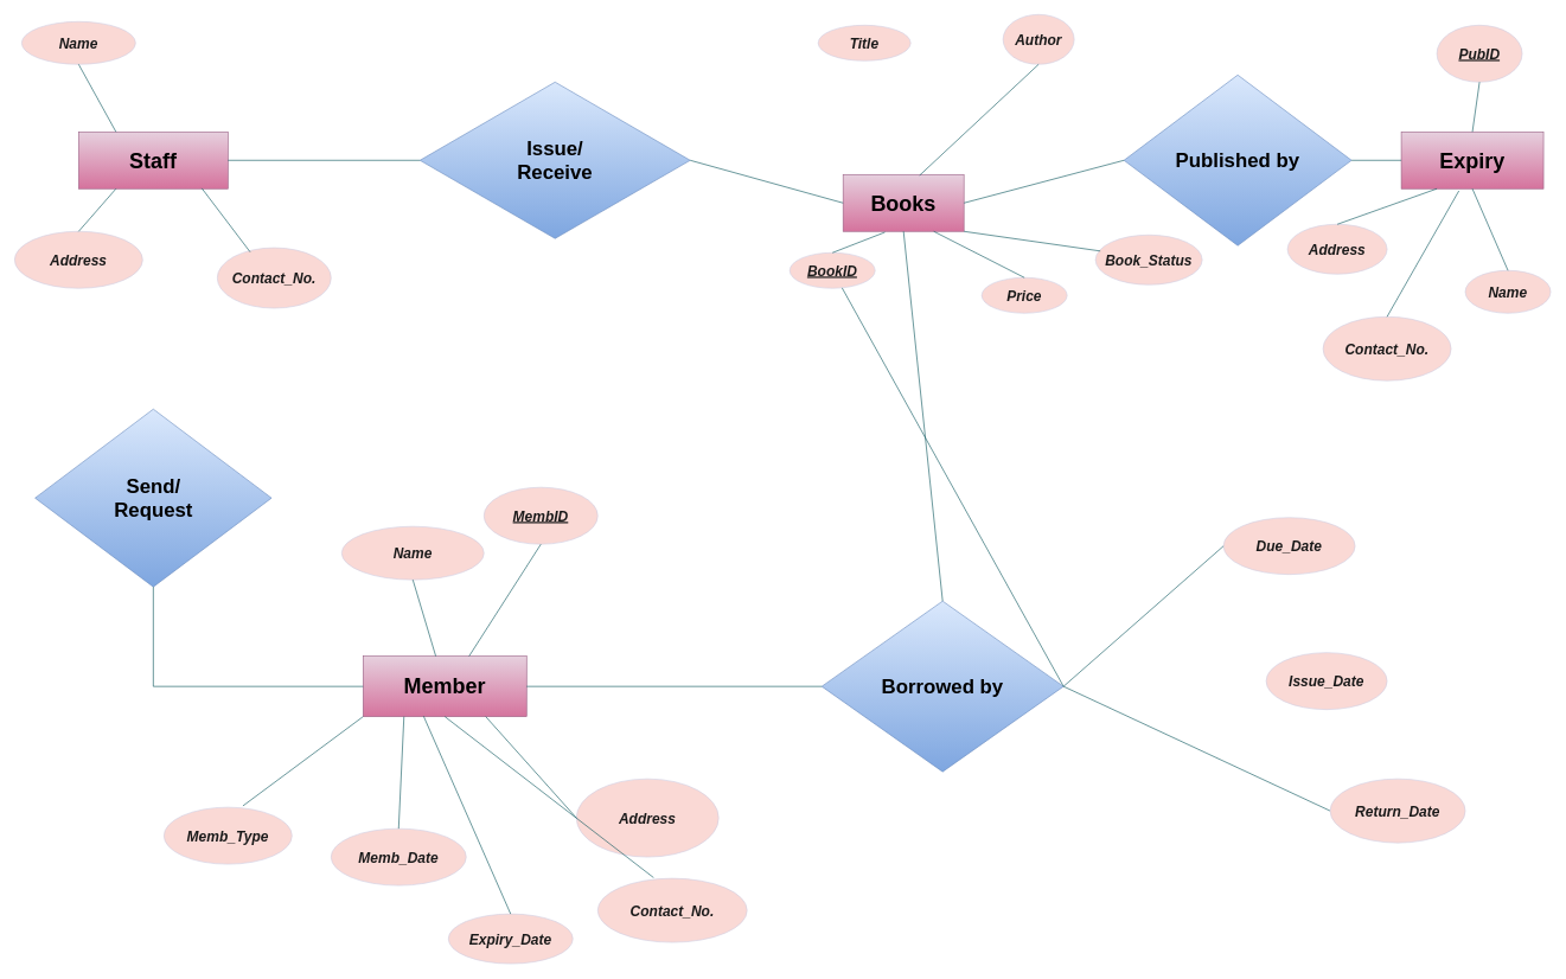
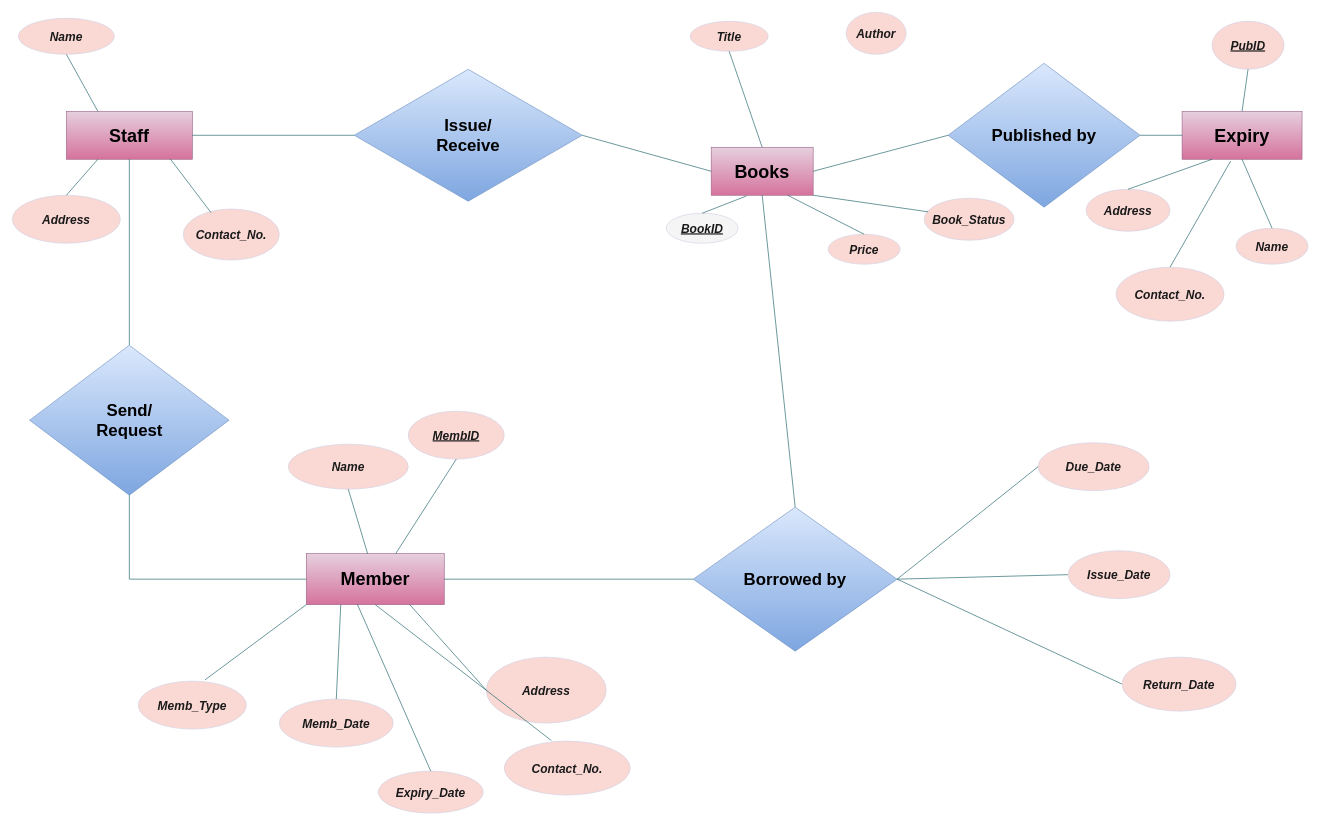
  <mxCell id="0" />
  <mxCell id="1" parent="0" />
  <mxCell id="2" value="Title" style="ellipse;whiteSpace=wrap;html=1;strokeColor=#D0CEE2;fontColor=#1A1A1A;fillColor=#FAD9D5;fontSize=20;fontStyle=3" parent="1" vertex="1"><mxGeometry x="1150" y="35" width="130" height="50" as="geometry" /></mxCell>
  <mxCell id="3" value="Books" style="rounded=0;whiteSpace=wrap;html=1;strokeColor=#996185;fillColor=#e6d0de;gradientColor=#d5739d;fontSize=30;fontStyle=1" parent="1" vertex="1"><mxGeometry x="1185" y="245" width="170" height="80" as="geometry" /></mxCell>
+ <mxCell id="4" value="" style="endArrow=none;html=1;rounded=0;strokeColor=#09555B;fontColor=#1A1A1A;entryX=0.5;entryY=1;entryDx=0;entryDy=0;exitX=0.5;exitY=0;exitDx=0;exitDy=0;" parent="1" source="3" target="2" edge="1"><mxGeometry width="50" height="50" relative="1" as="geometry"><mxPoint x="1340" y="185" as="sourcePoint" /><mxPoint x="1230" y="75" as="targetPoint" /></mxGeometry></mxCell>
  <mxCell id="5" value="Price" style="ellipse;whiteSpace=wrap;html=1;strokeColor=#D0CEE2;fontColor=#1A1A1A;fillColor=#FAD9D5;fontSize=20;fontStyle=3" parent="1" vertex="1"><mxGeometry x="1380" y="390" width="120" height="50" as="geometry" /></mxCell>
  <mxCell id="6" value="Book_Status" style="ellipse;whiteSpace=wrap;html=1;strokeColor=#D0CEE2;fontColor=#1A1A1A;fillColor=#FAD9D5;fontStyle=3;fontSize=20;" parent="1" vertex="1"><mxGeometry x="1540" y="330" width="150" height="70" as="geometry" /></mxCell>
- <mxCell id="7" value="BookID" style="ellipse;whiteSpace=wrap;html=1;strokeColor=#D0CEE2;fontColor=#1A1A1A;fillColor=#FAD9D5;fontStyle=7;fontSize=20;" parent="1" vertex="1"><mxGeometry y="355" width="120" height="50" as="geometry" x="1110" /></mxCell>
+ <mxCell id="7" value="BookID" style="ellipse;whiteSpace=wrap;html=1;strokeColor=#D0CEE2;fontColor=#1A1A1A;fillColor=#f5f5f5;fontStyle=7;fontSize=20;" parent="1" vertex="1"><mxGeometry y="355" width="120" height="50" as="geometry" x="1110" /></mxCell>
  <mxCell id="8" value="" style="endArrow=none;html=1;rounded=0;strokeColor=#09555B;fontColor=#1A1A1A;entryX=0.346;entryY=1.015;entryDx=0;entryDy=0;entryPerimeter=0;exitX=0.5;exitY=0;exitDx=0;exitDy=0;" parent="1" source="7" target="3" edge="1"><mxGeometry width="50" height="50" relative="1" as="geometry"><mxPoint x="1200" y="165" as="sourcePoint" /><mxPoint x="1290" y="190" as="targetPoint" /></mxGeometry></mxCell>
  <mxCell id="9" value="" style="endArrow=none;html=1;rounded=0;strokeColor=#09555B;fontColor=#1A1A1A;entryX=0.045;entryY=0.323;entryDx=0;entryDy=0;exitX=1;exitY=1;exitDx=0;exitDy=0;entryPerimeter=0;" parent="1" source="3" target="6" edge="1"><mxGeometry width="50" height="50" relative="1" as="geometry"><mxPoint x="1410" y="195" as="sourcePoint" /><mxPoint x="1460" y="145" as="targetPoint" /></mxGeometry></mxCell>
  <mxCell id="10" value="Author" style="ellipse;whiteSpace=wrap;html=1;strokeColor=#D0CEE2;fontColor=#1A1A1A;fillColor=#FAD9D5;fontSize=20;fontStyle=3" parent="1" vertex="1"><mxGeometry x="1410" y="20" width="100" height="70" as="geometry" /></mxCell>
- <mxCell id="11" value="" style="endArrow=none;html=1;rounded=0;strokeColor=#09555B;fontColor=#1A1A1A;entryX=0.5;entryY=1;entryDx=0;entryDy=0;exitX=0.633;exitY=0.015;exitDx=0;exitDy=0;exitPerimeter=0;" parent="1" source="3" target="10" edge="1"><mxGeometry width="50" height="50" relative="1" as="geometry"><mxPoint x="1360" y="185" as="sourcePoint" /><mxPoint x="1390" y="135" as="targetPoint" /></mxGeometry></mxCell>
  <mxCell id="12" value="Published by" style="rhombus;whiteSpace=wrap;html=1;strokeColor=#6c8ebf;fillColor=#dae8fc;fontStyle=1;fontSize=28;gradientColor=#7ea6e0;" parent="1" vertex="1"><mxGeometry x="1580" y="105" width="320" height="240" as="geometry" /></mxCell>
  <mxCell id="13" value="Expiry" style="rounded=0;whiteSpace=wrap;html=1;strokeColor=#996185;fillColor=#e6d0de;gradientColor=#d5739d;fontSize=30;fontStyle=1" parent="1" vertex="1"><mxGeometry x="1970" y="185" width="200" height="80" as="geometry" /></mxCell>
  <mxCell id="14" value="" style="endArrow=none;html=1;rounded=0;strokeColor=#09555B;fontColor=#1A1A1A;entryX=0;entryY=0.5;entryDx=0;entryDy=0;exitX=1;exitY=0.5;exitDx=0;exitDy=0;" parent="1" source="3" target="12" edge="1"><mxGeometry width="50" height="50" relative="1" as="geometry"><mxPoint x="1410" y="230" as="sourcePoint" /><mxPoint x="1460" y="175" as="targetPoint" /></mxGeometry></mxCell>
  <mxCell id="15" value="" style="endArrow=none;html=1;rounded=0;strokeColor=#09555B;fontColor=#1A1A1A;entryX=0;entryY=0.5;entryDx=0;entryDy=0;exitX=1;exitY=0.5;exitDx=0;exitDy=0;" parent="1" source="12" target="13" edge="1"><mxGeometry width="50" height="50" relative="1" as="geometry"><mxPoint x="1820" y="230" as="sourcePoint" /><mxPoint x="1870" y="185" as="targetPoint" /></mxGeometry></mxCell>
  <mxCell id="16" value="PubID" style="ellipse;whiteSpace=wrap;html=1;strokeColor=#D0CEE2;fontColor=#1A1A1A;fillColor=#FAD9D5;fontSize=20;fontStyle=7" parent="1" vertex="1"><mxGeometry x="2020" y="35" width="120" height="80" as="geometry" /></mxCell>
  <mxCell id="17" value="Address" style="ellipse;whiteSpace=wrap;html=1;strokeColor=#D0CEE2;fontColor=#1A1A1A;fillColor=#FAD9D5;fontSize=20;fontStyle=3" parent="1" vertex="1"><mxGeometry x="1810" y="315" width="140" height="70" as="geometry" /></mxCell>
  <mxCell id="18" value="Name" style="ellipse;whiteSpace=wrap;html=1;strokeColor=#D0CEE2;fontColor=#1A1A1A;fillColor=#FAD9D5;fontSize=20;fontStyle=3" parent="1" vertex="1"><mxGeometry x="2060" y="380" width="120" height="60" as="geometry" /></mxCell>
  <mxCell id="19" value="" style="endArrow=none;html=1;rounded=0;strokeColor=#09555B;fontColor=#1A1A1A;exitX=0.5;exitY=1;exitDx=0;exitDy=0;entryX=0.5;entryY=0;entryDx=0;entryDy=0;" parent="1" source="13" target="18" edge="1"><mxGeometry width="50" height="50" relative="1" as="geometry"><mxPoint x="2060" y="165" as="sourcePoint" /><mxPoint x="2110" y="115" as="targetPoint" /></mxGeometry></mxCell>
  <mxCell id="20" value="" style="endArrow=none;html=1;rounded=0;strokeColor=#09555B;fontColor=#1A1A1A;entryX=0.5;entryY=0;entryDx=0;entryDy=0;exitX=0.25;exitY=1;exitDx=0;exitDy=0;" parent="1" source="13" target="17" edge="1"><mxGeometry width="50" height="50" relative="1" as="geometry"><mxPoint x="2050" y="185" as="sourcePoint" /><mxPoint x="2100" y="135" as="targetPoint" /></mxGeometry></mxCell>
  <mxCell id="21" value="" style="endArrow=none;html=1;rounded=0;strokeColor=#09555B;fontColor=#1A1A1A;entryX=0.5;entryY=1;entryDx=0;entryDy=0;exitX=0.5;exitY=0;exitDx=0;exitDy=0;" parent="1" source="13" target="16" edge="1"><mxGeometry width="50" height="50" relative="1" as="geometry"><mxPoint x="1980" y="185" as="sourcePoint" /><mxPoint x="2030" y="135" as="targetPoint" /></mxGeometry></mxCell>
  <mxCell id="22" value="" style="endArrow=none;html=1;rounded=0;strokeColor=#09555B;fontColor=#1A1A1A;exitX=0.5;exitY=0;exitDx=0;exitDy=0;entryX=0.5;entryY=1;entryDx=0;entryDy=0;" parent="1" source="23" target="3" edge="1"><mxGeometry width="50" height="50" relative="1" as="geometry"><mxPoint x="1330" y="465" as="sourcePoint" /><mxPoint x="1330" y="265" as="targetPoint" /></mxGeometry></mxCell>
  <mxCell id="23" value="Borrowed by" style="rhombus;whiteSpace=wrap;html=1;strokeColor=#6c8ebf;fillColor=#dae8fc;gradientColor=#7ea6e0;fontSize=28;fontStyle=1" parent="1" vertex="1"><mxGeometry x="1155" y="845" width="340" height="240" as="geometry" /></mxCell>
- <mxCell id="24" value="Due_Date" style="ellipse;whiteSpace=wrap;html=1;strokeColor=#D0CEE2;fontColor=#1A1A1A;fillColor=#FAD9D5;fontStyle=3;fontSize=20;" parent="1" vertex="1"><mxGeometry x="1720" y="727.5" width="185" height="80" as="geometry" /></mxCell>
+ <mxCell id="24" value="Due_Date" style="ellipse;whiteSpace=wrap;html=1;strokeColor=#D0CEE2;fontColor=#1A1A1A;fillColor=#FAD9D5;fontStyle=3;fontSize=20;" parent="1" vertex="1"><mxGeometry x="1730" y="737.5" width="185" height="80" as="geometry" /></mxCell>
  <mxCell id="25" value="" style="endArrow=none;html=1;rounded=0;strokeColor=#09555B;fontColor=#1A1A1A;entryX=1;entryY=0.5;entryDx=0;entryDy=0;exitX=0;exitY=0.5;exitDx=0;exitDy=0;" parent="1" source="26" target="23" edge="1"><mxGeometry width="50" height="50" relative="1" as="geometry"><mxPoint x="1880" y="1135" as="sourcePoint" /><mxPoint x="1340" y="1015" as="targetPoint" /></mxGeometry></mxCell>
  <mxCell id="26" value="Return_Date" style="ellipse;whiteSpace=wrap;html=1;strokeColor=#D0CEE2;fontColor=#1A1A1A;fillColor=#FAD9D5;fontSize=20;fontStyle=3" parent="1" vertex="1"><mxGeometry x="1870" y="1095" width="190" height="90" as="geometry" /></mxCell>
  <mxCell id="27" value="" style="endArrow=none;html=1;rounded=0;strokeColor=#09555B;fontColor=#1A1A1A;entryX=1;entryY=0.5;entryDx=0;entryDy=0;exitX=0;exitY=0.5;exitDx=0;exitDy=0;" parent="1" source="24" target="23" edge="1"><mxGeometry width="50" height="50" relative="1" as="geometry"><mxPoint x="1770" y="845" as="sourcePoint" /><mxPoint x="1330" y="565" as="targetPoint" /></mxGeometry></mxCell>
- <mxCell id="28" value="" style="endArrow=none;html=1;rounded=0;strokeColor=#09555B;fontColor=#1A1A1A;exitX=1;exitY=0.5;exitDx=0;exitDy=0;" parent="1" source="23" target="7" edge="1"><mxGeometry width="50" height="50" relative="1" as="geometry"><mxPoint x="1330" y="685" as="sourcePoint" /><mxPoint x="1810" y="965" as="targetPoint" /></mxGeometry></mxCell>
+ <mxCell id="28" value="" style="endArrow=none;html=1;rounded=0;strokeColor=#09555B;fontColor=#1A1A1A;exitX=1;exitY=0.5;exitDx=0;exitDy=0;entryX=0;entryY=0.5;entryDx=0;entryDy=0;" parent="1" source="23" target="29" edge="1"><mxGeometry width="50" height="50" relative="1" as="geometry"><mxPoint x="1330" y="685" as="sourcePoint" /><mxPoint x="1810" y="965" as="targetPoint" /></mxGeometry></mxCell>
  <mxCell id="29" value="Issue_Date" style="ellipse;whiteSpace=wrap;html=1;strokeColor=#D0CEE2;fontColor=#1A1A1A;fillColor=#FAD9D5;fontStyle=3;fontSize=20;" parent="1" vertex="1"><mxGeometry x="1780" y="917.5" width="170" height="80" as="geometry" /></mxCell>
  <mxCell id="30" value="Member" style="rounded=0;whiteSpace=wrap;html=1;strokeColor=#996185;fillColor=#e6d0de;gradientColor=#d5739d;fontStyle=1;fontSize=30;" parent="1" vertex="1"><mxGeometry x="510" y="922.5" width="230" height="85" as="geometry" /></mxCell>
  <mxCell id="31" value="Expiry_Date" style="ellipse;whiteSpace=wrap;html=1;strokeColor=#D0CEE2;fontColor=#1A1A1A;fillColor=#FAD9D5;fontStyle=3;fontSize=20;" parent="1" vertex="1"><mxGeometry x="630" y="1285" width="175" height="70" as="geometry" /></mxCell>
  <mxCell id="32" value="Name" style="ellipse;whiteSpace=wrap;html=1;strokeColor=#D0CEE2;fontColor=#1A1A1A;fillColor=#FAD9D5;fontStyle=3;fontSize=20;" parent="1" vertex="1"><mxGeometry x="480" y="740" width="200" height="75" as="geometry" /></mxCell>
  <mxCell id="33" value="Memb_Type" style="ellipse;whiteSpace=wrap;html=1;strokeColor=#D0CEE2;fontColor=#1A1A1A;fillColor=#FAD9D5;fontStyle=3;fontSize=20;" parent="1" vertex="1"><mxGeometry x="230" y="1135" width="180" height="80" as="geometry" /></mxCell>
  <mxCell id="34" value="Memb_Date" style="ellipse;whiteSpace=wrap;html=1;strokeColor=#D0CEE2;fontColor=#1A1A1A;fillColor=#FAD9D5;fontStyle=3;fontSize=20;" parent="1" vertex="1"><mxGeometry x="465" y="1165" width="190" height="80" as="geometry" /></mxCell>
  <mxCell id="35" value="Address" style="ellipse;whiteSpace=wrap;html=1;strokeColor=#D0CEE2;fontColor=#1A1A1A;fillColor=#FAD9D5;fontStyle=3;fontSize=20;" parent="1" vertex="1"><mxGeometry x="810" y="1095" width="200" height="110" as="geometry" /></mxCell>
  <mxCell id="36" value="&lt;u&gt;MembID&lt;/u&gt;" style="ellipse;whiteSpace=wrap;html=1;strokeColor=#D0CEE2;fontColor=#1A1A1A;fillColor=#FAD9D5;fontStyle=3;fontSize=20;" parent="1" vertex="1"><mxGeometry x="680" y="685" width="160" height="80" as="geometry" /></mxCell>
  <mxCell id="37" value="" style="endArrow=none;html=1;rounded=0;strokeColor=#09555B;fontColor=#1A1A1A;entryX=0.5;entryY=0;entryDx=0;entryDy=0;exitX=0.25;exitY=1;exitDx=0;exitDy=0;" parent="1" source="30" target="34" edge="1"><mxGeometry width="50" height="50" relative="1" as="geometry"><mxPoint x="580" y="995" as="sourcePoint" /><mxPoint x="640" y="545" as="targetPoint" /><Array as="points" /></mxGeometry></mxCell>
  <mxCell id="38" value="" style="endArrow=none;html=1;rounded=0;strokeColor=#09555B;fontColor=#1A1A1A;entryX=0.5;entryY=1;entryDx=0;entryDy=0;" parent="1" source="30" target="32" edge="1"><mxGeometry width="50" height="50" relative="1" as="geometry"><mxPoint x="790" y="425" as="sourcePoint" /><mxPoint x="1360" y="615" as="targetPoint" /></mxGeometry></mxCell>
  <mxCell id="39" value="" style="endArrow=none;html=1;rounded=0;strokeColor=#09555B;fontColor=#1A1A1A;exitX=0.75;exitY=1;exitDx=0;exitDy=0;entryX=0;entryY=0.5;entryDx=0;entryDy=0;" parent="1" source="30" target="35" edge="1"><mxGeometry width="50" height="50" relative="1" as="geometry"><mxPoint x="910" y="545" as="sourcePoint" /><mxPoint x="970" y="635" as="targetPoint" /></mxGeometry></mxCell>
  <mxCell id="40" value="" style="endArrow=none;html=1;rounded=0;strokeColor=#09555B;fontColor=#1A1A1A;exitX=0.5;exitY=0;exitDx=0;exitDy=0;entryX=0.37;entryY=0.992;entryDx=0;entryDy=0;entryPerimeter=0;" parent="1" source="31" target="30" edge="1"><mxGeometry width="50" height="50" relative="1" as="geometry"><mxPoint x="1310" y="665" as="sourcePoint" /><mxPoint x="630" y="985" as="targetPoint" /></mxGeometry></mxCell>
  <mxCell id="41" value="" style="endArrow=none;html=1;rounded=0;strokeColor=#09555B;fontColor=#1A1A1A;exitX=0.5;exitY=1;exitDx=0;exitDy=0;entryX=0.648;entryY=0;entryDx=0;entryDy=0;entryPerimeter=0;" parent="1" source="36" target="30" edge="1"><mxGeometry width="50" height="50" relative="1" as="geometry"><mxPoint x="1310" y="665" as="sourcePoint" /><mxPoint x="710" y="925" as="targetPoint" /></mxGeometry></mxCell>
  <mxCell id="42" value="Issue/&lt;br style=&quot;font-size: 28px;&quot;&gt;Receive" style="rhombus;whiteSpace=wrap;html=1;strokeColor=#6c8ebf;fillColor=#dae8fc;gradientColor=#7ea6e0;fontStyle=1;fontSize=28;" parent="1" vertex="1"><mxGeometry x="590" y="115" width="380" height="220" as="geometry" /></mxCell>
  <mxCell id="43" value="Staff" style="rounded=0;whiteSpace=wrap;html=1;strokeColor=#996185;fillColor=#e6d0de;gradientColor=#d5739d;fontSize=30;fontStyle=1" parent="1" vertex="1"><mxGeometry x="110" y="185" width="210" height="80" as="geometry" /></mxCell>
  <mxCell id="44" value="" style="endArrow=none;html=1;rounded=0;strokeColor=#09555B;fontColor=#1A1A1A;entryX=1;entryY=0.5;entryDx=0;entryDy=0;exitX=0;exitY=0.5;exitDx=0;exitDy=0;" parent="1" source="3" target="42" edge="1"><mxGeometry width="50" height="50" relative="1" as="geometry"><mxPoint x="1490" y="435" as="sourcePoint" /><mxPoint x="1540" y="385" as="targetPoint" /></mxGeometry></mxCell>
  <mxCell id="45" value="" style="endArrow=none;html=1;rounded=0;strokeColor=#09555B;fontColor=#1A1A1A;entryX=0;entryY=0.5;entryDx=0;entryDy=0;exitX=1;exitY=0.5;exitDx=0;exitDy=0;" parent="1" source="43" target="42" edge="1"><mxGeometry width="50" height="50" relative="1" as="geometry"><mxPoint x="1260" y="295" as="sourcePoint" /><mxPoint x="1310" y="245" as="targetPoint" /></mxGeometry></mxCell>
  <mxCell id="46" value="Name" style="ellipse;whiteSpace=wrap;html=1;strokeColor=#D0CEE2;fontColor=#1A1A1A;fillColor=#FAD9D5;fontSize=20;fontStyle=3" parent="1" vertex="1"><mxGeometry x="30" y="30" width="160" height="60" as="geometry" /></mxCell>
  <mxCell id="47" value="Address" style="ellipse;whiteSpace=wrap;html=1;strokeColor=#D0CEE2;fontColor=#1A1A1A;fillColor=#FAD9D5;fontStyle=3;fontSize=20;" parent="1" vertex="1"><mxGeometry x="20" y="325" width="180" height="80" as="geometry" /></mxCell>
  <mxCell id="48" value="Contact_No." style="ellipse;whiteSpace=wrap;html=1;strokeColor=#D0CEE2;fontColor=#1A1A1A;fillColor=#FAD9D5;fontStyle=3;fontSize=20;" parent="1" vertex="1"><mxGeometry x="305" y="348" width="160" height="85" as="geometry" /></mxCell>
  <mxCell id="49" value="" style="endArrow=none;html=1;rounded=0;strokeColor=#09555B;fontColor=#1A1A1A;exitX=0.25;exitY=0;exitDx=0;exitDy=0;entryX=0.5;entryY=1;entryDx=0;entryDy=0;" parent="1" source="43" target="46" edge="1"><mxGeometry width="50" height="50" relative="1" as="geometry"><mxPoint x="1060" y="295" as="sourcePoint" /><mxPoint x="110" y="85" as="targetPoint" /></mxGeometry></mxCell>
  <mxCell id="50" value="" style="endArrow=none;html=1;rounded=0;strokeColor=#09555B;fontColor=#1A1A1A;entryX=0.25;entryY=1;entryDx=0;entryDy=0;exitX=0.5;exitY=0;exitDx=0;exitDy=0;" parent="1" source="47" target="43" edge="1"><mxGeometry width="50" height="50" relative="1" as="geometry"><mxPoint x="1060" y="295" as="sourcePoint" /><mxPoint y="245" as="targetPoint" x="1110" /></mxGeometry></mxCell>
  <mxCell id="51" value="" style="endArrow=none;html=1;rounded=0;strokeColor=#09555B;fontColor=#1A1A1A;entryX=0.825;entryY=0.992;entryDx=0;entryDy=0;exitX=0.289;exitY=0.071;exitDx=0;exitDy=0;entryPerimeter=0;exitPerimeter=0;" parent="1" source="48" target="43" edge="1"><mxGeometry width="50" height="50" relative="1" as="geometry"><mxPoint x="1060" y="295" as="sourcePoint" /><mxPoint y="245" as="targetPoint" x="1110" /></mxGeometry></mxCell>
  <mxCell id="52" value="Contact_No." style="ellipse;whiteSpace=wrap;html=1;strokeColor=#D0CEE2;fontColor=#1A1A1A;fillColor=#FAD9D5;fontStyle=3;fontSize=20;" parent="1" vertex="1"><mxGeometry x="840" y="1235" width="210" height="90" as="geometry" /></mxCell>
  <mxCell id="53" value="" style="endArrow=none;html=1;rounded=0;strokeColor=#09555B;fontColor=#1A1A1A;exitX=0.374;exitY=-0.012;exitDx=0;exitDy=0;exitPerimeter=0;entryX=0.5;entryY=1;entryDx=0;entryDy=0;" parent="1" source="52" target="30" edge="1"><mxGeometry width="50" height="50" relative="1" as="geometry"><mxPoint x="1300" y="805" as="sourcePoint" /><mxPoint x="680" y="995" as="targetPoint" /></mxGeometry></mxCell>
  <mxCell id="54" value="" style="endArrow=none;html=1;rounded=0;strokeColor=#09555B;fontColor=#1A1A1A;entryX=0.617;entryY=-0.025;entryDx=0;entryDy=0;entryPerimeter=0;exitX=0;exitY=1;exitDx=0;exitDy=0;" parent="1" source="30" target="33" edge="1"><mxGeometry width="50" height="50" relative="1" as="geometry"><mxPoint x="550" y="995" as="sourcePoint" /><mxPoint x="1050" y="765" as="targetPoint" /></mxGeometry></mxCell>
  <mxCell id="55" value="" style="endArrow=none;html=1;rounded=0;strokeColor=#09555B;fontColor=#1A1A1A;entryX=0;entryY=0.5;entryDx=0;entryDy=0;exitX=1;exitY=0.5;exitDx=0;exitDy=0;" parent="1" source="30" target="23" edge="1"><mxGeometry width="50" height="50" relative="1" as="geometry"><mxPoint x="760" y="965" as="sourcePoint" /><mxPoint x="1050" y="705" as="targetPoint" /></mxGeometry></mxCell>
  <mxCell id="56" style="edgeStyle=orthogonalEdgeStyle;rounded=0;orthogonalLoop=1;jettySize=auto;html=1;exitX=0.5;exitY=1;exitDx=0;exitDy=0;strokeColor=#09555B;fontColor=#1A1A1A;" parent="1" source="31" target="31" edge="1"><mxGeometry relative="1" as="geometry" /></mxCell>
+ <mxCell id="57" value="" style="endArrow=none;html=1;rounded=0;strokeColor=#09555B;fontColor=#1A1A1A;entryX=0.5;entryY=1;entryDx=0;entryDy=0;exitX=0.5;exitY=0;exitDx=0;exitDy=0;" parent="1" source="58" target="43" edge="1"><mxGeometry width="50" height="50" relative="1" as="geometry"><mxPoint x="220" y="595" as="sourcePoint" /><mxPoint x="1120" y="485" as="targetPoint" /></mxGeometry></mxCell>
  <mxCell id="58" value="Send/&lt;br style=&quot;font-size: 28px;&quot;&gt;Request" style="rhombus;whiteSpace=wrap;html=1;strokeColor=#6c8ebf;fillColor=#dae8fc;gradientColor=#7ea6e0;fontSize=28;fontStyle=1" parent="1" vertex="1"><mxGeometry x="48.75" y="575" width="332.5" height="250" as="geometry" /></mxCell>
  <mxCell id="59" value="" style="endArrow=none;html=1;rounded=0;strokeColor=#09555B;fontColor=#1A1A1A;entryX=0.5;entryY=1;entryDx=0;entryDy=0;exitX=0;exitY=0.5;exitDx=0;exitDy=0;" parent="1" source="30" target="58" edge="1"><mxGeometry width="50" height="50" relative="1" as="geometry"><mxPoint x="520" y="955" as="sourcePoint" /><mxPoint x="450" y="835" as="targetPoint" /><Array as="points"><mxPoint x="215" y="965" /></Array></mxGeometry></mxCell>
  <mxCell id="60" value="" style="endArrow=none;html=1;rounded=0;strokeColor=#09555B;fontColor=#1A1A1A;entryX=0.75;entryY=1;entryDx=0;entryDy=0;exitX=0.5;exitY=0;exitDx=0;exitDy=0;" parent="1" source="5" target="3" edge="1"><mxGeometry width="50" height="50" relative="1" as="geometry"><mxPoint x="1120" y="195" as="sourcePoint" /><mxPoint x="1170" y="145" as="targetPoint" /></mxGeometry></mxCell>
  <mxCell id="61" value="Contact_No." style="ellipse;whiteSpace=wrap;html=1;strokeColor=#D0CEE2;fontColor=#1A1A1A;fillColor=#FAD9D5;fontStyle=3;fontSize=20;" parent="1" vertex="1"><mxGeometry x="1860" y="445" width="180" height="90" as="geometry" /></mxCell>
  <mxCell id="62" value="" style="endArrow=none;html=1;rounded=0;strokeColor=#09555B;fontColor=#1A1A1A;entryX=0.405;entryY=1.037;entryDx=0;entryDy=0;entryPerimeter=0;exitX=0.5;exitY=0;exitDx=0;exitDy=0;" parent="1" source="61" target="13" edge="1"><mxGeometry width="50" height="50" relative="1" as="geometry"><mxPoint x="1080" y="255" as="sourcePoint" /><mxPoint x="1130" y="205" as="targetPoint" /></mxGeometry></mxCell>
